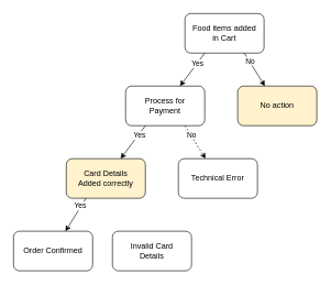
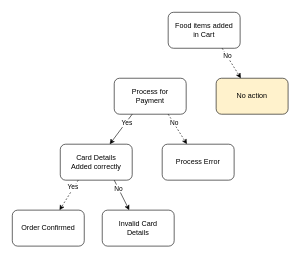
  <mxCell id="0" />
  <mxCell id="1" parent="0" />
  <mxCell id="2" value="Food items added&lt;br&gt;in Cart" style="rounded=1;whiteSpace=wrap;html=1;" vertex="1" parent="1"><mxGeometry x="280" y="20" width="120" height="60" as="geometry" /></mxCell>
- <mxCell id="3" value="" style="endArrow=classic;html=1;rounded=0;exitX=0.25;exitY=1;exitDx=0;exitDy=0;" edge="1" parent="1" source="2" target="5"><mxGeometry width="50" height="50" relative="1" as="geometry"><mxPoint x="320" y="220" as="sourcePoint" /><mxPoint x="370" y="170" as="targetPoint" /></mxGeometry></mxCell>
- <mxCell id="4" value="Yes" style="edgeLabel;html=1;align=center;verticalAlign=middle;resizable=0;points=[];" vertex="1" connectable="0" parent="3"><mxGeometry x="-0.405" relative="1" as="geometry"><mxPoint as="offset" /></mxGeometry></mxCell>
  <mxCell id="5" value="Process for&lt;br&gt;Payment" style="rounded=1;whiteSpace=wrap;html=1;" vertex="1" parent="1"><mxGeometry x="190" y="130" width="120" height="60" as="geometry" /></mxCell>
- <mxCell id="6" value="" style="endArrow=classic;html=1;rounded=0;exitX=0.75;exitY=1;exitDx=0;exitDy=0;" edge="1" parent="1" source="2" target="8"><mxGeometry width="50" height="50" relative="1" as="geometry"><mxPoint x="320" y="220" as="sourcePoint" /><mxPoint x="370" y="170" as="targetPoint" /></mxGeometry></mxCell>
+ <mxCell id="6" value="" style="endArrow=classic;html=1;rounded=0;exitX=0.75;exitY=1;exitDx=0;exitDy=0;dashed=1;" edge="1" parent="1" source="2" target="8"><mxGeometry width="50" height="50" relative="1" as="geometry"><mxPoint x="320" y="220" as="sourcePoint" /><mxPoint x="370" y="170" as="targetPoint" /></mxGeometry></mxCell>
  <mxCell id="7" value="No" style="edgeLabel;html=1;align=center;verticalAlign=middle;resizable=0;points=[];" vertex="1" connectable="0" parent="6"><mxGeometry x="-0.511" relative="1" as="geometry"><mxPoint x="1" as="offset" /></mxGeometry></mxCell>
  <mxCell id="8" value="No action" style="rounded=1;whiteSpace=wrap;html=1;fillColor=#fff2cc;" vertex="1" parent="1"><mxGeometry x="360" y="130" width="120" height="60" as="geometry" /></mxCell>
  <mxCell id="9" value="" style="endArrow=classic;html=1;rounded=0;exitX=0.25;exitY=1;exitDx=0;exitDy=0;" edge="1" parent="1" source="5" target="11"><mxGeometry width="50" height="50" relative="1" as="geometry"><mxPoint x="320" y="220" as="sourcePoint" /><mxPoint x="370" y="170" as="targetPoint" /></mxGeometry></mxCell>
  <mxCell id="10" value="Yes" style="edgeLabel;html=1;align=center;verticalAlign=middle;resizable=0;points=[];" vertex="1" connectable="0" parent="9"><mxGeometry x="-0.469" y="1" relative="1" as="geometry"><mxPoint as="offset" /></mxGeometry></mxCell>
- <mxCell id="11" value="Card Details&lt;br&gt;Added correctly" style="rounded=1;whiteSpace=wrap;html=1;fillColor=#fff2cc;" vertex="1" parent="1"><mxGeometry x="100" y="240" width="120" height="60" as="geometry" /></mxCell>
+ <mxCell id="11" value="Card Details&lt;br&gt;Added correctly" style="rounded=1;whiteSpace=wrap;html=1;" vertex="1" parent="1"><mxGeometry x="100" y="240" width="120" height="60" as="geometry" /></mxCell>
  <mxCell id="12" value="" style="endArrow=classic;html=1;rounded=0;exitX=0.75;exitY=1;exitDx=0;exitDy=0;dashed=1;" edge="1" parent="1" source="5" target="14"><mxGeometry width="50" height="50" relative="1" as="geometry"><mxPoint x="320" y="220" as="sourcePoint" /><mxPoint x="370" y="170" as="targetPoint" /></mxGeometry></mxCell>
  <mxCell id="13" value="No" style="edgeLabel;html=1;align=center;verticalAlign=middle;resizable=0;points=[];" vertex="1" connectable="0" parent="12"><mxGeometry x="-0.464" y="1" relative="1" as="geometry"><mxPoint as="offset" /></mxGeometry></mxCell>
- <mxCell id="14" value="Technical Error" style="rounded=1;whiteSpace=wrap;html=1;" vertex="1" parent="1"><mxGeometry x="270" y="240" width="120" height="60" as="geometry" /></mxCell>
- <mxCell id="15" value="" style="endArrow=classic;html=1;rounded=0;exitX=0.25;exitY=1;exitDx=0;exitDy=0;" edge="1" parent="1" source="11" target="17"><mxGeometry width="50" height="50" relative="1" as="geometry"><mxPoint x="320" y="310" as="sourcePoint" /><mxPoint x="370" y="260" as="targetPoint" /></mxGeometry></mxCell>
+ <mxCell id="14" value="Process Error" style="rounded=1;whiteSpace=wrap;html=1;" vertex="1" parent="1"><mxGeometry x="270" y="240" width="120" height="60" as="geometry" /></mxCell>
+ <mxCell id="15" value="" style="endArrow=classic;html=1;rounded=0;exitX=0.25;exitY=1;exitDx=0;exitDy=0;dashed=1;" edge="1" parent="1" source="11" target="17"><mxGeometry width="50" height="50" relative="1" as="geometry"><mxPoint x="320" y="310" as="sourcePoint" /><mxPoint x="370" y="260" as="targetPoint" /></mxGeometry></mxCell>
  <mxCell id="16" value="Yes" style="edgeLabel;html=1;align=center;verticalAlign=middle;resizable=0;points=[];" vertex="1" connectable="0" parent="15"><mxGeometry x="-0.488" y="-2" relative="1" as="geometry"><mxPoint as="offset" /></mxGeometry></mxCell>
  <mxCell id="17" value="Order Confirmed" style="rounded=1;whiteSpace=wrap;html=1;" vertex="1" parent="1"><mxGeometry x="20" y="350" width="120" height="60" as="geometry" /></mxCell>
+ <mxCell id="18" value="" style="endArrow=classic;html=1;rounded=0;exitX=0.75;exitY=1;exitDx=0;exitDy=0;" edge="1" parent="1" source="11" target="20"><mxGeometry width="50" height="50" relative="1" as="geometry"><mxPoint x="320" y="310" as="sourcePoint" /><mxPoint x="370" y="260" as="targetPoint" /></mxGeometry></mxCell>
+ <mxCell id="19" value="No" style="edgeLabel;html=1;align=center;verticalAlign=middle;resizable=0;points=[];" vertex="1" connectable="0" parent="18"><mxGeometry x="-0.472" relative="1" as="geometry"><mxPoint as="offset" /></mxGeometry></mxCell>
  <mxCell id="20" value="Invalid Card&lt;br&gt;Details" style="rounded=1;whiteSpace=wrap;html=1;" vertex="1" parent="1"><mxGeometry x="170" y="350" width="120" height="60" as="geometry" /></mxCell>
